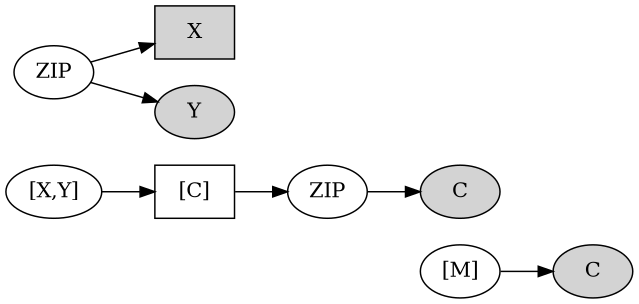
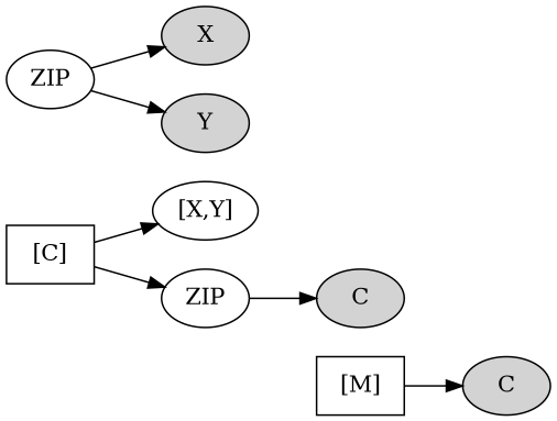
  digraph {
    rankdir=LR
    "[X,Y]" [shape=ellipse]
    "[C]" [shape=box]
    n3 [label=ZIP]
    n4 [label=C style=filled]
-   "[M]" [shape=ellipse]
+   "[M]" [shape=box]
    n6 [label=C style=filled]
    n7 [label=lol style=invis]
-   n8 [label=X style=filled shape=box]
+   n8 [label=X style=filled]
    n9 [label=Y style=filled]
    n10 [label=ZIP]
-   "[X,Y]" -> "[C]"
+   "[C]" -> "[X,Y]"
    "[C]" -> n3
    n3 -> n4
    n4 -> n7 [style=invis]
    "[M]" -> n6
    "[M]" -> n7 [style=invis]
    n10 -> n8
    n10 -> n9
  }
